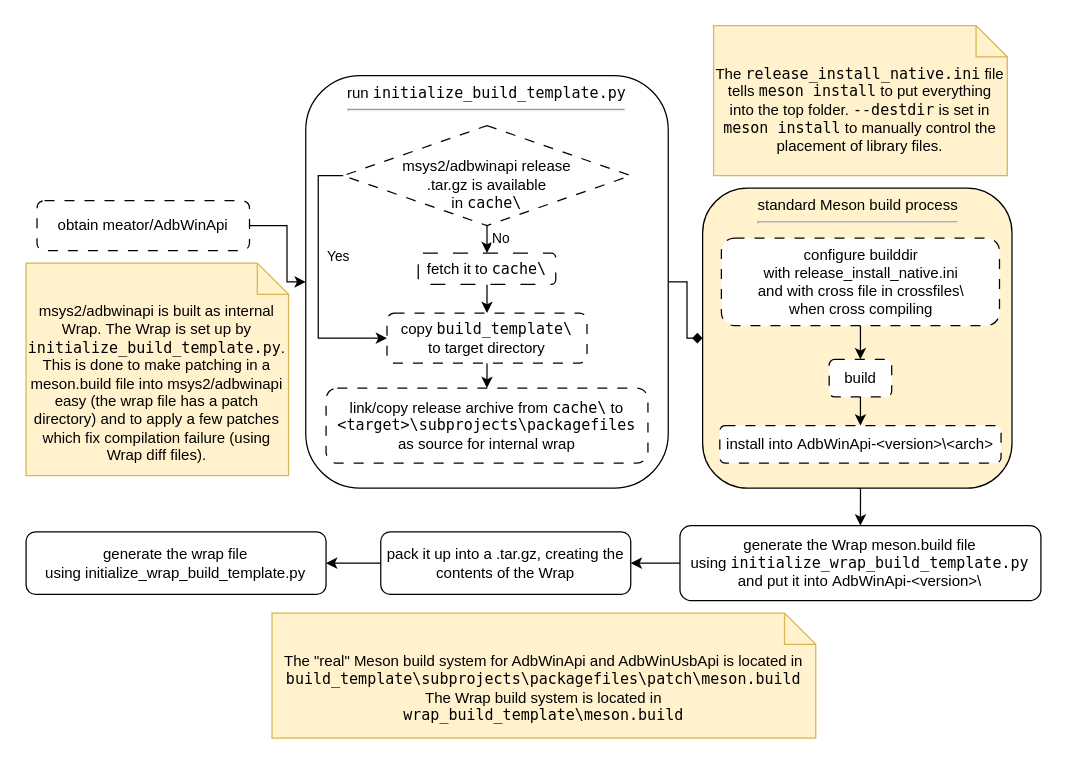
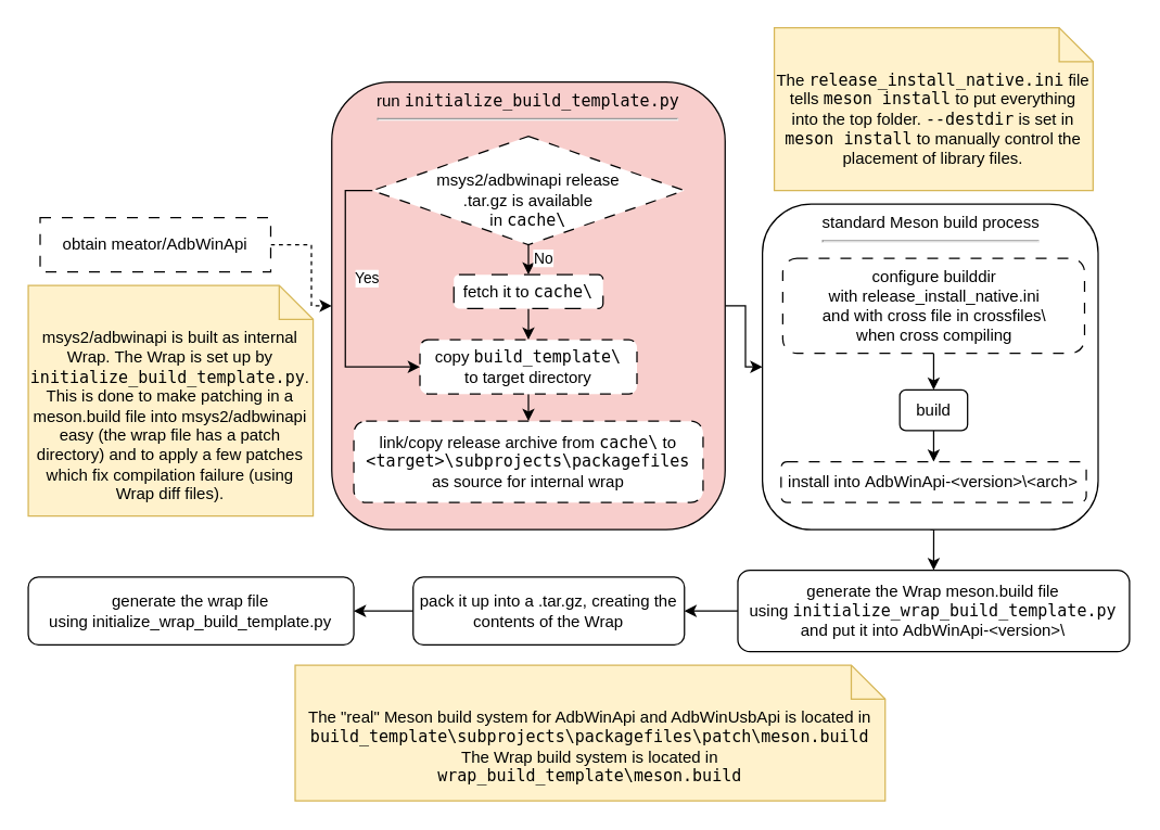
  <mxCell id="0" />
  <mxCell id="1" parent="0" />
- <mxCell id="2" style="edgeStyle=orthogonalEdgeStyle;rounded=0;orthogonalLoop=1;jettySize=auto;html=1;exitX=1;exitY=0.5;exitDx=0;exitDy=0;entryX=0;entryY=0.5;entryDx=0;entryDy=0;" parent="1" source="3" target="5" edge="1"><mxGeometry relative="1" as="geometry"><Array as="points"><mxPoint x="229" y="180" /><mxPoint x="229" y="225" /></Array></mxGeometry></mxCell>
- <mxCell id="3" value="obtain&amp;nbsp;meator/AdbWinApi" style="whiteSpace=wrap;html=1;dashed=1;dashPattern=8 8;rounded=1;" parent="1" vertex="1"><mxGeometry x="29" y="160" width="170" height="40" as="geometry" /></mxCell>
- <mxCell id="4" style="edgeStyle=orthogonalEdgeStyle;rounded=0;orthogonalLoop=1;jettySize=auto;html=1;exitX=1;exitY=0.5;exitDx=0;exitDy=0;entryX=0;entryY=0.5;entryDx=0;entryDy=0;endArrow=diamond;" parent="1" source="5" target="17" edge="1"><mxGeometry relative="1" as="geometry"><Array as="points"><mxPoint x="549" y="225" /><mxPoint x="549" y="270" /></Array></mxGeometry></mxCell>
- <mxCell id="5" value="run&amp;nbsp;&lt;code&gt;initialize_build_template.py&lt;/code&gt;&lt;div&gt;&lt;hr&gt;&lt;/div&gt;" style="rounded=1;whiteSpace=wrap;html=1;verticalAlign=top;" parent="1" vertex="1"><mxGeometry x="244" y="60" width="290" height="330" as="geometry" /></mxCell>
+ <mxCell id="2" style="edgeStyle=orthogonalEdgeStyle;rounded=0;orthogonalLoop=1;jettySize=auto;html=1;exitX=1;exitY=0.5;exitDx=0;exitDy=0;entryX=0;entryY=0.5;entryDx=0;entryDy=0;dashed=1;" parent="1" source="3" target="5" edge="1"><mxGeometry relative="1" as="geometry"><Array as="points"><mxPoint x="229" y="180" /><mxPoint x="229" y="225" /></Array></mxGeometry></mxCell>
+ <mxCell id="3" value="obtain&amp;nbsp;meator/AdbWinApi" style="rounded=0;whiteSpace=wrap;html=1;dashed=1;dashPattern=8 8;" parent="1" vertex="1"><mxGeometry x="29" y="160" width="170" height="40" as="geometry" /></mxCell>
+ <mxCell id="4" style="edgeStyle=orthogonalEdgeStyle;rounded=0;orthogonalLoop=1;jettySize=auto;html=1;exitX=1;exitY=0.5;exitDx=0;exitDy=0;entryX=0;entryY=0.5;entryDx=0;entryDy=0;" parent="1" source="5" target="17" edge="1"><mxGeometry relative="1" as="geometry"><Array as="points"><mxPoint x="549" y="225" /><mxPoint x="549" y="270" /></Array></mxGeometry></mxCell>
+ <mxCell id="5" value="run&amp;nbsp;&lt;code&gt;initialize_build_template.py&lt;/code&gt;&lt;div&gt;&lt;hr&gt;&lt;/div&gt;" style="rounded=1;whiteSpace=wrap;html=1;verticalAlign=top;fillColor=#f8cecc;" parent="1" vertex="1"><mxGeometry x="244" y="60" width="290" height="330" as="geometry" /></mxCell>
  <mxCell id="6" style="edgeStyle=orthogonalEdgeStyle;rounded=0;orthogonalLoop=1;jettySize=auto;html=1;exitX=0.5;exitY=1;exitDx=0;exitDy=0;entryX=0.5;entryY=0;entryDx=0;entryDy=0;" parent="1" source="7" target="15" edge="1"><mxGeometry relative="1" as="geometry" /></mxCell>
  <mxCell id="7" value="copy&amp;nbsp;&lt;code&gt;build_template\&lt;/code&gt;&lt;div&gt;to target directory&lt;/div&gt;" style="rounded=1;whiteSpace=wrap;html=1;dashed=1;dashPattern=8 8;" parent="1" vertex="1"><mxGeometry x="309" y="250" width="160" height="40" as="geometry" /></mxCell>
  <mxCell id="8" style="edgeStyle=orthogonalEdgeStyle;rounded=0;orthogonalLoop=1;jettySize=auto;html=1;exitX=0.5;exitY=1;exitDx=0;exitDy=0;entryX=0.5;entryY=0;entryDx=0;entryDy=0;" parent="1" source="12" target="14" edge="1"><mxGeometry relative="1" as="geometry" /></mxCell>
  <mxCell id="9" value="No" style="edgeLabel;html=1;align=center;verticalAlign=middle;resizable=0;points=[];" parent="8" vertex="1" connectable="0"><mxGeometry x="0.067" relative="1" as="geometry"><mxPoint x="10" y="-3" as="offset" /></mxGeometry></mxCell>
  <mxCell id="10" style="edgeStyle=orthogonalEdgeStyle;rounded=0;orthogonalLoop=1;jettySize=auto;html=1;exitX=0;exitY=0.5;exitDx=0;exitDy=0;entryX=0;entryY=0.5;entryDx=0;entryDy=0;" parent="1" source="12" target="7" edge="1"><mxGeometry relative="1" as="geometry" /></mxCell>
  <mxCell id="11" value="Yes" style="edgeLabel;html=1;align=center;verticalAlign=middle;resizable=0;points=[];" parent="10" vertex="1" connectable="0"><mxGeometry x="-0.387" y="2" relative="1" as="geometry"><mxPoint x="13" y="21" as="offset" /></mxGeometry></mxCell>
  <mxCell id="12" value="&lt;div&gt;&lt;br&gt;&lt;/div&gt;msys2/adbwinapi&amp;nbsp;&lt;span style=&quot;background-color: transparent; color: light-dark(rgb(0, 0, 0), rgb(255, 255, 255));&quot;&gt;release&lt;/span&gt;&lt;div&gt;&lt;span style=&quot;background-color: transparent; color: light-dark(rgb(0, 0, 0), rgb(255, 255, 255));&quot;&gt;.tar.gz is available&lt;/span&gt;&lt;/div&gt;&lt;div&gt;&lt;span style=&quot;background-color: transparent; color: light-dark(rgb(0, 0, 0), rgb(255, 255, 255));&quot;&gt;in &lt;code&gt;cache\&lt;/code&gt;&lt;/span&gt;&lt;/div&gt;" style="rhombus;whiteSpace=wrap;html=1;verticalAlign=middle;dashed=1;dashPattern=8 8;" parent="1" vertex="1"><mxGeometry x="274" y="100" width="230" height="80" as="geometry" /></mxCell>
  <mxCell id="13" style="edgeStyle=orthogonalEdgeStyle;rounded=0;orthogonalLoop=1;jettySize=auto;html=1;exitX=0.5;exitY=1;exitDx=0;exitDy=0;entryX=0.5;entryY=0;entryDx=0;entryDy=0;" parent="1" source="14" target="7" edge="1"><mxGeometry relative="1" as="geometry" /></mxCell>
  <mxCell id="14" value="fetch it to &lt;code&gt;cache\&lt;/code&gt;" style="rounded=1;whiteSpace=wrap;html=1;dashed=1;dashPattern=12 12;" parent="1" vertex="1"><mxGeometry x="334" y="202" width="110" height="25" as="geometry" /></mxCell>
  <mxCell id="15" value="link/copy release archive from &lt;code&gt;cache\&lt;/code&gt; to&lt;div&gt;&lt;code&gt;&amp;lt;target&amp;gt;\subprojects\packagefiles&lt;/code&gt;&lt;/div&gt;&lt;div&gt;as source for internal wrap&lt;/div&gt;" style="rounded=1;whiteSpace=wrap;html=1;dashed=1;dashPattern=8 8;" parent="1" vertex="1"><mxGeometry x="260.25" y="310" width="257.5" height="60" as="geometry" /></mxCell>
  <mxCell id="16" style="edgeStyle=orthogonalEdgeStyle;rounded=0;orthogonalLoop=1;jettySize=auto;html=1;exitX=0.5;exitY=1;exitDx=0;exitDy=0;entryX=0.5;entryY=0;entryDx=0;entryDy=0;" parent="1" source="17" target="25" edge="1"><mxGeometry relative="1" as="geometry" /></mxCell>
- <mxCell id="17" value="standard Meson build process&lt;div&gt;&lt;hr&gt;&lt;/div&gt;" style="rounded=1;whiteSpace=wrap;html=1;verticalAlign=top;fillColor=#fff2cc;" parent="1" vertex="1"><mxGeometry x="561.5" y="150" width="247.5" height="240" as="geometry" /></mxCell>
+ <mxCell id="17" value="standard Meson build process&lt;div&gt;&lt;hr&gt;&lt;/div&gt;" style="rounded=1;whiteSpace=wrap;html=1;verticalAlign=top;" parent="1" vertex="1"><mxGeometry x="561.5" y="150" width="247.5" height="240" as="geometry" /></mxCell>
  <mxCell id="18" style="edgeStyle=orthogonalEdgeStyle;rounded=0;orthogonalLoop=1;jettySize=auto;html=1;exitX=0.5;exitY=1;exitDx=0;exitDy=0;entryX=0.5;entryY=0;entryDx=0;entryDy=0;" parent="1" source="19" target="21" edge="1"><mxGeometry relative="1" as="geometry" /></mxCell>
  <mxCell id="19" value="configure builddir with&amp;nbsp;release_install_native.ini&lt;div&gt;and with cross file in&amp;nbsp;crossfiles\&lt;/div&gt;&lt;div&gt;when cross compiling&lt;/div&gt;" style="rounded=1;whiteSpace=wrap;html=1;dashed=1;dashPattern=8 8;" parent="1" vertex="1"><mxGeometry x="576.5" y="190" width="222.5" height="70" as="geometry" /></mxCell>
  <mxCell id="20" style="edgeStyle=orthogonalEdgeStyle;rounded=0;orthogonalLoop=1;jettySize=auto;html=1;exitX=0.5;exitY=1;exitDx=0;exitDy=0;entryX=0.5;entryY=0;entryDx=0;entryDy=0;" parent="1" source="21" target="22" edge="1"><mxGeometry relative="1" as="geometry" /></mxCell>
- <mxCell id="21" value="build" style="rounded=1;whiteSpace=wrap;html=1;dashed=1;dashPattern=8 8;" parent="1" vertex="1"><mxGeometry x="662.75" y="287" width="50" height="30" as="geometry" /></mxCell>
+ <mxCell id="21" value="build" style="rounded=1;whiteSpace=wrap;html=1;dashed=0;dashPattern=8 8;" parent="1" vertex="1"><mxGeometry x="662.75" y="287" width="50" height="30" as="geometry" /></mxCell>
  <mxCell id="22" value="install into&amp;nbsp;AdbWinApi-&amp;lt;version&amp;gt;\&amp;lt;arch&amp;gt;" style="rounded=1;whiteSpace=wrap;html=1;dashed=1;dashPattern=8 8;" parent="1" vertex="1"><mxGeometry x="575.25" y="340" width="225" height="30" as="geometry" /></mxCell>
  <mxCell id="23" value="The &lt;code&gt;release_install_native.ini&lt;/code&gt; file tells &lt;code&gt;meson install&lt;/code&gt; to put everything into the top folder. &lt;code&gt;--destdir&lt;/code&gt; is set in &lt;code&gt;meson install&lt;/code&gt; to manually control the placement of library files." style="shape=note2;boundedLbl=1;whiteSpace=wrap;html=1;size=25;verticalAlign=top;align=center;fillColor=#fff2cc;strokeColor=#d6b656;" parent="1" vertex="1"><mxGeometry x="570.25" y="20" width="235" height="120" as="geometry" /></mxCell>
  <mxCell id="24" style="edgeStyle=orthogonalEdgeStyle;rounded=0;orthogonalLoop=1;jettySize=auto;html=1;exitX=0;exitY=0.5;exitDx=0;exitDy=0;entryX=1;entryY=0.5;entryDx=0;entryDy=0;" parent="1" source="25" target="27" edge="1"><mxGeometry relative="1" as="geometry" /></mxCell>
  <mxCell id="25" value="generate the Wrap meson.build file using&amp;nbsp;&lt;code&gt;initialize_wrap_build_template.py&lt;/code&gt;&lt;div&gt;and put it into&amp;nbsp;&lt;span style=&quot;background-color: transparent; color: light-dark(rgb(0, 0, 0), rgb(255, 255, 255));&quot;&gt;AdbWinApi-&amp;lt;version&amp;gt;\&lt;/span&gt;&lt;/div&gt;" style="rounded=1;whiteSpace=wrap;html=1;" parent="1" vertex="1"><mxGeometry x="543.38" y="420" width="288.75" height="60" as="geometry" /></mxCell>
  <mxCell id="26" style="edgeStyle=orthogonalEdgeStyle;rounded=0;orthogonalLoop=1;jettySize=auto;html=1;exitX=0;exitY=0.5;exitDx=0;exitDy=0;entryX=1;entryY=0.5;entryDx=0;entryDy=0;" parent="1" source="27" target="28" edge="1"><mxGeometry relative="1" as="geometry" /></mxCell>
  <mxCell id="27" value="pack it up into a .tar.gz, creating the contents of the Wrap" style="rounded=1;whiteSpace=wrap;html=1;" parent="1" vertex="1"><mxGeometry x="304" y="425" width="200" height="50" as="geometry" /></mxCell>
  <mxCell id="28" value="generate the wrap file using&amp;nbsp;initialize_wrap_build_template.py" style="rounded=1;whiteSpace=wrap;html=1;" parent="1" vertex="1"><mxGeometry x="20.25" y="425" width="240" height="50" as="geometry" /></mxCell>
  <mxCell id="29" value="msys2/adbwinapi is built as internal Wrap. The Wrap is set up by &lt;code&gt;initialize_build_template.py&lt;/code&gt;. This is done to make patching in a meson.build file into msys2/adbwinapi easy (the wrap file has a patch directory) and to apply a few patches which fix compilation failure (using Wrap diff files)." style="shape=note2;boundedLbl=1;whiteSpace=wrap;html=1;size=25;verticalAlign=top;align=center;fillColor=#fff2cc;strokeColor=#d6b656;" parent="1" vertex="1"><mxGeometry x="20.25" y="210" width="210" height="170" as="geometry" /></mxCell>
  <mxCell id="30" value="The &quot;real&quot; Meson build system for AdbWinApi and AdbWinUsbApi is located in &lt;code&gt;build_template\subprojects\packagefiles\patch\meson.build&lt;/code&gt;&lt;div&gt;The Wrap build system is located in&lt;/div&gt;&lt;div&gt;&lt;code&gt;wrap_build_template\meson.build&lt;/code&gt;&lt;br&gt;&lt;/div&gt;" style="shape=note2;boundedLbl=1;whiteSpace=wrap;html=1;size=25;verticalAlign=top;align=center;fillColor=#fff2cc;strokeColor=#d6b656;" parent="1" vertex="1"><mxGeometry x="217" y="490" width="435" height="100" as="geometry" /></mxCell>
